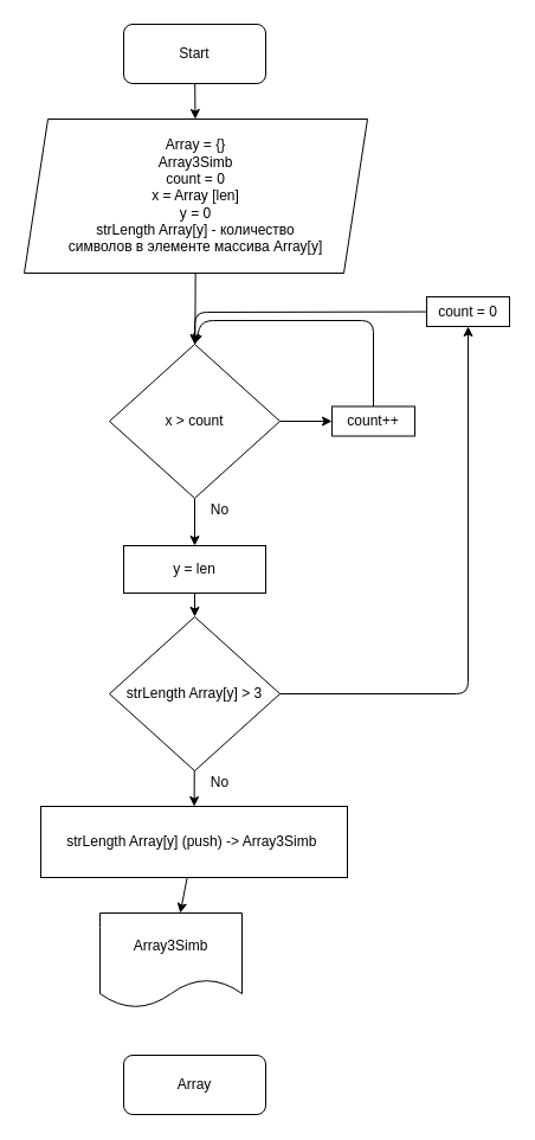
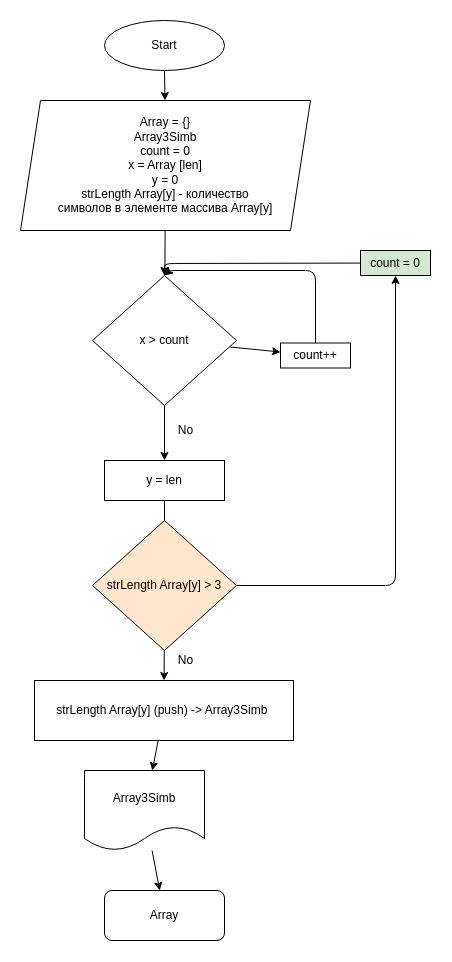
  <mxCell id="0" />
  <mxCell id="1" parent="0" />
  <mxCell id="2" value="" style="edgeStyle=none;html=1;" parent="1" source="3" target="8" edge="1"><mxGeometry relative="1" as="geometry" /></mxCell>
- <mxCell id="3" value="Start" style="rounded=1;whiteSpace=wrap;html=1;" parent="1" vertex="1"><mxGeometry x="104" width="120" height="50" as="geometry" y="20" /></mxCell>
+ <mxCell id="3" value="Start" style="ellipse;whiteSpace=wrap;html=1;" parent="1" vertex="1"><mxGeometry x="104" width="120" height="50" as="geometry" y="20" /></mxCell>
  <mxCell id="4" value="Array" style="rounded=1;whiteSpace=wrap;html=1;" parent="1" vertex="1"><mxGeometry x="104" y="890" width="120" height="50" as="geometry" /></mxCell>
+ <mxCell id="5" value="" style="edgeStyle=none;html=1;" parent="1" source="6" target="4" edge="1"><mxGeometry relative="1" as="geometry" /></mxCell>
  <mxCell id="6" value="Array3Simb" style="shape=document;whiteSpace=wrap;html=1;boundedLbl=1;" parent="1" vertex="1"><mxGeometry x="84" y="770" width="120" height="80" as="geometry" /></mxCell>
  <mxCell id="7" value="" style="edgeStyle=none;html=1;" parent="1" source="8" target="11" edge="1"><mxGeometry relative="1" as="geometry" /></mxCell>
  <mxCell id="8" value="Array = {}&lt;br&gt;Array3Simb&lt;br&gt;count = 0&lt;br&gt;x = Array [len]&lt;br&gt;y = 0&lt;br&gt;strLength Array[y]&amp;nbsp;- количество &lt;br&gt;символов в элементе массива Array[y]" style="shape=parallelogram;perimeter=parallelogramPerimeter;whiteSpace=wrap;html=1;fixedSize=1;" parent="1" vertex="1"><mxGeometry x="20" y="100" width="290" height="130" as="geometry" /></mxCell>
  <mxCell id="9" value="" style="edgeStyle=none;html=1;" parent="1" source="11" target="13" edge="1"><mxGeometry relative="1" as="geometry" /></mxCell>
  <mxCell id="10" value="" style="edgeStyle=none;html=1;" parent="1" source="11" target="21" edge="1"><mxGeometry relative="1" as="geometry" /></mxCell>
- <mxCell id="11" value="x &amp;gt; count" style="rhombus;whiteSpace=wrap;html=1;" parent="1" vertex="1"><mxGeometry x="92" y="290" width="144" height="130" as="geometry" /></mxCell>
+ <mxCell id="11" value="x &amp;gt; count" style="rhombus;whiteSpace=wrap;html=1;" parent="1" vertex="1"><mxGeometry x="92" y="275" width="144" height="130" as="geometry" /></mxCell>
  <mxCell id="12" style="edgeStyle=none;html=1;entryX=0.5;entryY=0;entryDx=0;entryDy=0;" parent="1" source="13" target="11" edge="1"><mxGeometry relative="1" as="geometry"><mxPoint x="160" y="290" as="targetPoint" /><Array as="points"><mxPoint x="315" y="270" /><mxPoint x="170" y="270" /></Array></mxGeometry></mxCell>
  <mxCell id="13" value="count++" style="rounded=0;whiteSpace=wrap;html=1;" parent="1" vertex="1"><mxGeometry x="280" y="342.5" width="70" height="25" as="geometry" /></mxCell>
  <mxCell id="14" style="edgeStyle=none;html=1;entryX=0.5;entryY=0;entryDx=0;entryDy=0;" parent="1" source="15" target="11" edge="1"><mxGeometry relative="1" as="geometry"><mxPoint x="170" y="290" as="targetPoint" /><Array as="points"><mxPoint x="164" y="263" /></Array></mxGeometry></mxCell>
- <mxCell id="15" value="count = 0" style="rounded=0;whiteSpace=wrap;html=1;" parent="1" vertex="1"><mxGeometry x="360" y="250" width="70" height="25" as="geometry" /></mxCell>
+ <mxCell id="15" value="count = 0" style="rounded=0;whiteSpace=wrap;html=1;fillColor=#d5e8d4;" parent="1" vertex="1"><mxGeometry x="360" y="250" width="70" height="25" as="geometry" /></mxCell>
  <mxCell id="16" value="" style="edgeStyle=none;html=1;" parent="1" source="18" target="23" edge="1"><mxGeometry relative="1" as="geometry" /></mxCell>
  <mxCell id="17" style="edgeStyle=none;html=1;entryX=0.5;entryY=1;entryDx=0;entryDy=0;" parent="1" source="18" target="15" edge="1"><mxGeometry relative="1" as="geometry"><Array as="points"><mxPoint x="395" y="585" /></Array></mxGeometry></mxCell>
- <mxCell id="18" value="strLength Array[y] &amp;gt; 3" style="rhombus;whiteSpace=wrap;html=1;" parent="1" vertex="1"><mxGeometry x="92" y="520" width="144" height="130" as="geometry" /></mxCell>
+ <mxCell id="18" value="strLength Array[y] &amp;gt; 3" style="rhombus;whiteSpace=wrap;html=1;fillColor=#ffe6cc;" parent="1" vertex="1"><mxGeometry x="92" y="520" width="144" height="130" as="geometry" /></mxCell>
  <mxCell id="19" value="No" style="text;html=1;align=center;verticalAlign=middle;resizable=0;points=[];autosize=1;strokeColor=none;fillColor=none;" parent="1" vertex="1"><mxGeometry x="170" y="420" width="30" height="20" as="geometry" /></mxCell>
- <mxCell id="20" value="" style="edgeStyle=none;html=1;" parent="1" source="21" target="18" edge="1"><mxGeometry relative="1" as="geometry" /></mxCell>
+ <mxCell id="20" value="" style="edgeStyle=none;html=1;endArrow=none;" parent="1" source="21" target="18" edge="1"><mxGeometry relative="1" as="geometry" /></mxCell>
  <mxCell id="21" value="y = len&lt;br&gt;" style="rounded=0;whiteSpace=wrap;html=1;" parent="1" vertex="1"><mxGeometry x="104" y="460" width="120" height="40" as="geometry" /></mxCell>
  <mxCell id="22" value="" style="edgeStyle=none;html=1;" parent="1" source="23" target="6" edge="1"><mxGeometry relative="1" as="geometry" /></mxCell>
  <mxCell id="23" value="strLength Array[y] (push) -&amp;gt; Array3Simb&amp;nbsp;" style="rounded=0;whiteSpace=wrap;html=1;" parent="1" vertex="1"><mxGeometry x="34" y="680" width="259" height="60" as="geometry" /></mxCell>
  <mxCell id="24" value="No" style="text;html=1;align=center;verticalAlign=middle;resizable=0;points=[];autosize=1;strokeColor=none;fillColor=none;" parent="1" vertex="1"><mxGeometry x="170" y="650" width="30" height="20" as="geometry" /></mxCell>
